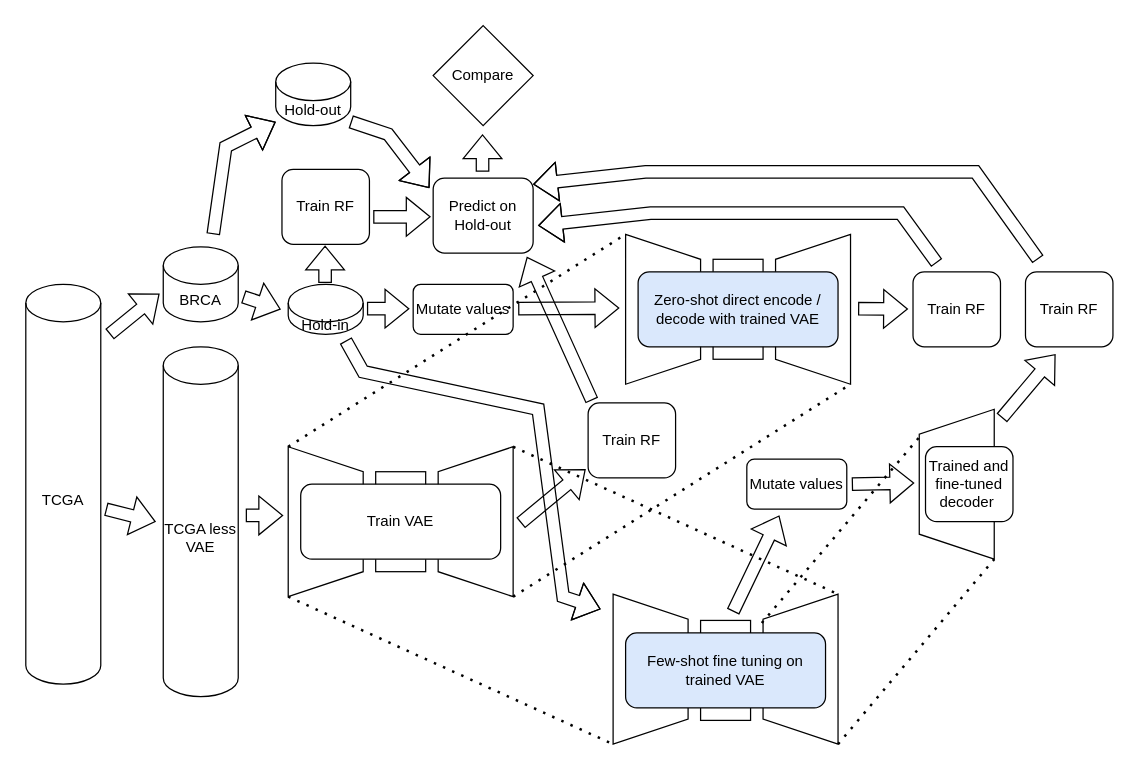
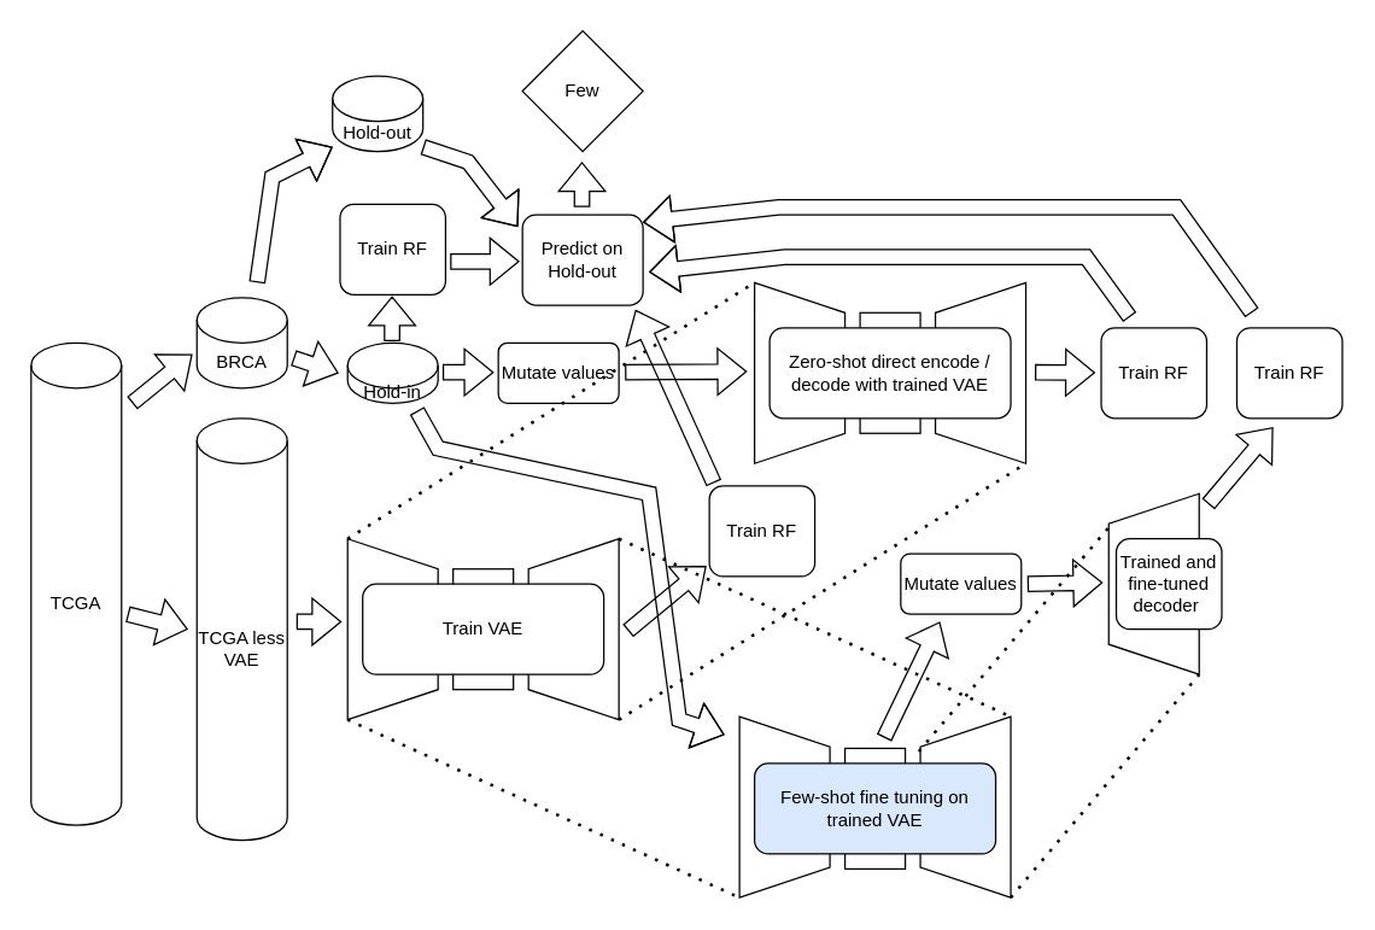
  <mxCell id="0" />
  <mxCell id="1" parent="0" />
  <mxCell id="2" value="TCGA" style="shape=cylinder3;whiteSpace=wrap;html=1;boundedLbl=1;backgroundOutline=1;size=15;" parent="1" vertex="1"><mxGeometry x="20" y="227" width="60" height="320" as="geometry" /></mxCell>
  <mxCell id="3" value="TCGA less VAE" style="shape=cylinder3;whiteSpace=wrap;html=1;boundedLbl=1;backgroundOutline=1;size=15;" parent="1" vertex="1"><mxGeometry x="130" y="277" width="60" height="280" as="geometry" /></mxCell>
  <mxCell id="4" value="BRCA" style="shape=cylinder3;whiteSpace=wrap;html=1;boundedLbl=1;backgroundOutline=1;size=15;" parent="1" vertex="1"><mxGeometry x="130" y="197" width="60" height="60" as="geometry" /></mxCell>
  <mxCell id="5" value="Hold-out" style="shape=cylinder3;whiteSpace=wrap;html=1;boundedLbl=1;backgroundOutline=1;size=15;" parent="1" vertex="1"><mxGeometry x="220" y="50" width="60" height="50" as="geometry" /></mxCell>
  <mxCell id="6" value="Hold-in" style="shape=cylinder3;whiteSpace=wrap;html=1;boundedLbl=1;backgroundOutline=1;size=15;" parent="1" vertex="1"><mxGeometry x="230" y="227" width="60" height="40" as="geometry" /></mxCell>
  <mxCell id="7" value="" style="group" parent="1" vertex="1" connectable="0"><mxGeometry x="230" y="357" width="180" height="120" as="geometry" /></mxCell>
  <mxCell id="8" value="" style="shape=trapezoid;perimeter=trapezoidPerimeter;whiteSpace=wrap;html=1;fixedSize=1;rotation=90;" parent="7" vertex="1"><mxGeometry x="-30" y="30" width="120" height="60" as="geometry" /></mxCell>
  <mxCell id="9" value="" style="shape=trapezoid;perimeter=trapezoidPerimeter;whiteSpace=wrap;html=1;fixedSize=1;rotation=-90;" parent="7" vertex="1"><mxGeometry x="90" y="30" width="120" height="60" as="geometry" /></mxCell>
  <mxCell id="10" value="" style="rounded=0;whiteSpace=wrap;html=1;" parent="7" vertex="1"><mxGeometry x="70" y="20" width="40" height="80" as="geometry" /></mxCell>
  <mxCell id="11" value="" style="shape=flexArrow;endArrow=classic;html=1;rounded=0;" parent="7" edge="1"><mxGeometry width="50" height="50" relative="1" as="geometry"><mxPoint x="-34" y="55" as="sourcePoint" /><mxPoint x="-4" y="55" as="targetPoint" /></mxGeometry></mxCell>
  <mxCell id="12" value="Train VAE" style="rounded=1;whiteSpace=wrap;html=1;" vertex="1" parent="7"><mxGeometry x="10" y="30" width="160" height="60" as="geometry" /></mxCell>
  <mxCell id="13" value="" style="shape=flexArrow;endArrow=classic;html=1;rounded=0;entryX=0;entryY=0.5;entryDx=0;entryDy=0;entryPerimeter=0;" parent="1" edge="1"><mxGeometry width="50" height="50" relative="1" as="geometry"><mxPoint x="84" y="407" as="sourcePoint" /><mxPoint x="124" y="417" as="targetPoint" /></mxGeometry></mxCell>
  <mxCell id="14" value="" style="shape=flexArrow;endArrow=classic;html=1;rounded=0;entryX=0;entryY=0;entryDx=0;entryDy=37.5;entryPerimeter=0;" parent="1" edge="1"><mxGeometry width="50" height="50" relative="1" as="geometry"><mxPoint x="87" y="267" as="sourcePoint" /><mxPoint x="127" y="234.5" as="targetPoint" /></mxGeometry></mxCell>
  <mxCell id="15" value="" style="shape=flexArrow;endArrow=classic;html=1;rounded=0;" parent="1" edge="1"><mxGeometry width="50" height="50" relative="1" as="geometry"><mxPoint x="170" y="187" as="sourcePoint" /><mxPoint x="220" y="97" as="targetPoint" /><Array as="points"><mxPoint x="180" y="117" /></Array></mxGeometry></mxCell>
  <mxCell id="16" value="" style="shape=flexArrow;endArrow=classic;html=1;rounded=0;entryX=0;entryY=0.5;entryDx=0;entryDy=0;entryPerimeter=0;" parent="1" edge="1"><mxGeometry width="50" height="50" relative="1" as="geometry"><mxPoint x="194" y="237" as="sourcePoint" /><mxPoint x="224" y="247" as="targetPoint" /></mxGeometry></mxCell>
  <mxCell id="17" value="Mutate values" style="rounded=1;whiteSpace=wrap;html=1;" parent="1" vertex="1"><mxGeometry x="330" y="227" width="80" height="40" as="geometry" /></mxCell>
  <mxCell id="18" value="" style="shape=flexArrow;endArrow=classic;html=1;rounded=0;entryX=0;entryY=0.5;entryDx=0;entryDy=0;entryPerimeter=0;" parent="1" edge="1"><mxGeometry width="50" height="50" relative="1" as="geometry"><mxPoint x="293" y="246.5" as="sourcePoint" /><mxPoint x="327" y="246.5" as="targetPoint" /></mxGeometry></mxCell>
  <mxCell id="19" value="" style="endArrow=none;dashed=1;html=1;dashPattern=1 3;strokeWidth=2;rounded=0;exitX=0;exitY=1;exitDx=0;exitDy=0;entryX=0;entryY=1;entryDx=0;entryDy=0;" parent="1" source="8" target="22" edge="1"><mxGeometry width="50" height="50" relative="1" as="geometry"><mxPoint x="330" y="367" as="sourcePoint" /><mxPoint x="510" y="227" as="targetPoint" /></mxGeometry></mxCell>
  <mxCell id="20" value="" style="endArrow=none;dashed=1;html=1;dashPattern=1 3;strokeWidth=2;rounded=0;exitX=0;exitY=1;exitDx=0;exitDy=0;entryX=0;entryY=1;entryDx=0;entryDy=0;" parent="1" source="9" target="23" edge="1"><mxGeometry width="50" height="50" relative="1" as="geometry"><mxPoint x="410" y="357" as="sourcePoint" /><mxPoint x="690" y="227" as="targetPoint" /></mxGeometry></mxCell>
  <mxCell id="21" value="" style="group" parent="1" vertex="1" connectable="0"><mxGeometry x="500" y="187" width="180" height="120" as="geometry" /></mxCell>
  <mxCell id="22" value="" style="shape=trapezoid;perimeter=trapezoidPerimeter;whiteSpace=wrap;html=1;fixedSize=1;rotation=90;" parent="21" vertex="1"><mxGeometry x="-30" y="30" width="120" height="60" as="geometry" /></mxCell>
  <mxCell id="23" value="" style="shape=trapezoid;perimeter=trapezoidPerimeter;whiteSpace=wrap;html=1;fixedSize=1;rotation=-90;" parent="21" vertex="1"><mxGeometry x="90" y="30" width="120" height="60" as="geometry" /></mxCell>
  <mxCell id="24" value="" style="rounded=0;whiteSpace=wrap;html=1;" parent="21" vertex="1"><mxGeometry x="70" y="20" width="40" height="80" as="geometry" /></mxCell>
- <mxCell id="25" value="Zero-shot direct encode / decode with trained VAE" style="rounded=1;whiteSpace=wrap;html=1;fillColor=#dae8fc;" vertex="1" parent="21"><mxGeometry x="10" y="30" width="160" height="60" as="geometry" /></mxCell>
+ <mxCell id="25" value="Zero-shot direct encode / decode with trained VAE" style="rounded=1;whiteSpace=wrap;html=1;" vertex="1" parent="21"><mxGeometry x="10" y="30" width="160" height="60" as="geometry" /></mxCell>
  <mxCell id="26" value="" style="shape=flexArrow;endArrow=classic;html=1;rounded=0;" parent="1" edge="1"><mxGeometry width="50" height="50" relative="1" as="geometry"><mxPoint x="414" y="246.5" as="sourcePoint" /><mxPoint x="495" y="246" as="targetPoint" /></mxGeometry></mxCell>
  <mxCell id="27" value="" style="shape=flexArrow;endArrow=classic;html=1;rounded=0;" parent="1" edge="1"><mxGeometry width="50" height="50" relative="1" as="geometry"><mxPoint x="686" y="246.5" as="sourcePoint" /><mxPoint x="726" y="246.767" as="targetPoint" /></mxGeometry></mxCell>
  <mxCell id="28" value="Train RF" style="rounded=1;whiteSpace=wrap;html=1;" parent="1" vertex="1"><mxGeometry x="730" y="217" width="70" height="60" as="geometry" /></mxCell>
  <mxCell id="29" value="" style="shape=flexArrow;endArrow=classic;html=1;rounded=0;" parent="1" edge="1"><mxGeometry width="50" height="50" relative="1" as="geometry"><mxPoint x="749" y="210" as="sourcePoint" /><mxPoint x="430" y="180" as="targetPoint" /><Array as="points"><mxPoint x="720" y="170" /><mxPoint x="520" y="170" /></Array></mxGeometry></mxCell>
  <mxCell id="30" value="" style="shape=flexArrow;endArrow=classic;html=1;rounded=0;exitX=1;exitY=0.94;exitDx=0;exitDy=0;exitPerimeter=0;" parent="1" edge="1" source="5"><mxGeometry width="50" height="50" relative="1" as="geometry"><mxPoint x="293" y="111" as="sourcePoint" /><mxPoint x="343" y="150" as="targetPoint" /><Array as="points"><mxPoint x="310" y="107" /></Array></mxGeometry></mxCell>
  <mxCell id="31" value="Predict on Hold-out" style="rounded=1;whiteSpace=wrap;html=1;" parent="1" vertex="1"><mxGeometry x="346" y="142" width="80" height="60" as="geometry" /></mxCell>
- <mxCell id="32" value="Compare" style="rhombus;whiteSpace=wrap;html=1;" parent="1" vertex="1"><mxGeometry x="346" y="20" width="80" height="80" as="geometry" /></mxCell>
+ <mxCell id="32" value="Few" style="rhombus;whiteSpace=wrap;html=1;" parent="1" vertex="1"><mxGeometry x="346" y="20" width="80" height="80" as="geometry" /></mxCell>
  <mxCell id="33" value="" style="shape=flexArrow;endArrow=classic;html=1;rounded=0;" parent="1" edge="1"><mxGeometry width="50" height="50" relative="1" as="geometry"><mxPoint x="385.5" y="137" as="sourcePoint" /><mxPoint x="385.5" y="107" as="targetPoint" /></mxGeometry></mxCell>
  <mxCell id="34" value="" style="shape=flexArrow;endArrow=classic;html=1;rounded=0;" edge="1" parent="1"><mxGeometry width="50" height="50" relative="1" as="geometry"><mxPoint x="276" y="272" as="sourcePoint" /><mxPoint x="480" y="487" as="targetPoint" /><Array as="points"><mxPoint x="290" y="297" /><mxPoint x="430" y="327" /><mxPoint x="450" y="477" /></Array></mxGeometry></mxCell>
  <mxCell id="35" value="" style="group" vertex="1" connectable="0" parent="1"><mxGeometry x="490" y="475" width="180" height="120" as="geometry" /></mxCell>
  <mxCell id="36" value="" style="shape=trapezoid;perimeter=trapezoidPerimeter;whiteSpace=wrap;html=1;fixedSize=1;rotation=90;" vertex="1" parent="35"><mxGeometry x="-30" y="30" width="120" height="60" as="geometry" /></mxCell>
  <mxCell id="37" value="" style="shape=trapezoid;perimeter=trapezoidPerimeter;whiteSpace=wrap;html=1;fixedSize=1;rotation=-90;" vertex="1" parent="35"><mxGeometry x="90" y="30" width="120" height="60" as="geometry" /></mxCell>
  <mxCell id="38" value="" style="group" vertex="1" connectable="0" parent="35"><mxGeometry x="10" y="21" width="160" height="80" as="geometry" /></mxCell>
  <mxCell id="39" value="" style="rounded=0;whiteSpace=wrap;html=1;" vertex="1" parent="38"><mxGeometry x="60" width="40" height="80" as="geometry" /></mxCell>
  <mxCell id="40" value="Few-shot fine tuning on trained VAE" style="rounded=1;whiteSpace=wrap;html=1;fillColor=#dae8fc;" vertex="1" parent="38"><mxGeometry y="10" width="160" height="60" as="geometry" /></mxCell>
  <mxCell id="41" value="" style="endArrow=none;dashed=1;html=1;dashPattern=1 3;strokeWidth=2;rounded=0;exitX=1;exitY=1;exitDx=0;exitDy=0;entryX=1;entryY=1;entryDx=0;entryDy=0;" edge="1" parent="1" source="9" target="37"><mxGeometry width="50" height="50" relative="1" as="geometry"><mxPoint x="380" y="377" as="sourcePoint" /><mxPoint x="430" y="327" as="targetPoint" /></mxGeometry></mxCell>
  <mxCell id="42" value="" style="endArrow=none;dashed=1;html=1;dashPattern=1 3;strokeWidth=2;rounded=0;exitX=1;exitY=1;exitDx=0;exitDy=0;entryX=1;entryY=1;entryDx=0;entryDy=0;" edge="1" parent="1" target="36"><mxGeometry width="50" height="50" relative="1" as="geometry"><mxPoint x="230" y="477" as="sourcePoint" /><mxPoint x="490" y="557" as="targetPoint" /></mxGeometry></mxCell>
  <mxCell id="43" value="Mutate values" style="rounded=1;whiteSpace=wrap;html=1;" vertex="1" parent="1"><mxGeometry x="597" y="367" width="80" height="40" as="geometry" /></mxCell>
  <mxCell id="44" value="" style="shape=trapezoid;perimeter=trapezoidPerimeter;whiteSpace=wrap;html=1;fixedSize=1;rotation=-90;" vertex="1" parent="1"><mxGeometry x="705" y="357" width="120" height="60" as="geometry" /></mxCell>
  <mxCell id="45" value="" style="shape=flexArrow;endArrow=classic;html=1;rounded=0;" edge="1" parent="1"><mxGeometry width="50" height="50" relative="1" as="geometry"><mxPoint x="681" y="387" as="sourcePoint" /><mxPoint x="731" y="386" as="targetPoint" /></mxGeometry></mxCell>
  <mxCell id="46" value="" style="shape=flexArrow;endArrow=classic;html=1;rounded=0;" edge="1" parent="1"><mxGeometry width="50" height="50" relative="1" as="geometry"><mxPoint x="586" y="489" as="sourcePoint" /><mxPoint x="623" y="412" as="targetPoint" /></mxGeometry></mxCell>
  <mxCell id="47" value="" style="endArrow=none;dashed=1;html=1;dashPattern=1 3;strokeWidth=2;rounded=0;entryX=0.833;entryY=0.033;entryDx=0;entryDy=0;entryPerimeter=0;exitX=0.808;exitY=-0.017;exitDx=0;exitDy=0;exitPerimeter=0;" edge="1" parent="1" source="37" target="44"><mxGeometry width="50" height="50" relative="1" as="geometry"><mxPoint x="610" y="457" as="sourcePoint" /><mxPoint x="660" y="407" as="targetPoint" /></mxGeometry></mxCell>
  <mxCell id="48" value="" style="endArrow=none;dashed=1;html=1;dashPattern=1 3;strokeWidth=2;rounded=0;entryX=0;entryY=1;entryDx=0;entryDy=0;exitX=0;exitY=1;exitDx=0;exitDy=0;" edge="1" parent="1" source="37" target="44"><mxGeometry width="50" height="50" relative="1" as="geometry"><mxPoint x="670" y="557" as="sourcePoint" /><mxPoint x="803.571" y="444.143" as="targetPoint" /></mxGeometry></mxCell>
  <mxCell id="49" value="" style="shape=flexArrow;endArrow=classic;html=1;rounded=0;" edge="1" parent="1"><mxGeometry width="50" height="50" relative="1" as="geometry"><mxPoint x="801" y="334" as="sourcePoint" /><mxPoint x="844" y="283" as="targetPoint" /></mxGeometry></mxCell>
  <mxCell id="50" value="Trained and fine-tuned decoder&amp;nbsp;" style="rounded=1;whiteSpace=wrap;html=1;" vertex="1" parent="1"><mxGeometry x="740" y="357" width="70" height="60" as="geometry" /></mxCell>
  <mxCell id="51" value="Train RF" style="rounded=1;whiteSpace=wrap;html=1;" vertex="1" parent="1"><mxGeometry x="820" y="217" width="70" height="60" as="geometry" /></mxCell>
  <mxCell id="52" value="" style="shape=flexArrow;endArrow=classic;html=1;rounded=0;" edge="1" parent="1"><mxGeometry width="50" height="50" relative="1" as="geometry"><mxPoint x="830" y="207" as="sourcePoint" /><mxPoint x="426" y="147" as="targetPoint" /><Array as="points"><mxPoint x="780" y="137" /><mxPoint x="516" y="137" /></Array></mxGeometry></mxCell>
  <mxCell id="53" value="Train RF" style="rounded=1;whiteSpace=wrap;html=1;" vertex="1" parent="1"><mxGeometry x="225" y="135" width="70" height="60" as="geometry" /></mxCell>
  <mxCell id="54" value="" style="shape=flexArrow;endArrow=classic;html=1;rounded=0;" edge="1" parent="1"><mxGeometry width="50" height="50" relative="1" as="geometry"><mxPoint x="259.5" y="226" as="sourcePoint" /><mxPoint x="259.5" y="196" as="targetPoint" /></mxGeometry></mxCell>
  <mxCell id="55" value="" style="shape=flexArrow;endArrow=classic;html=1;rounded=0;entryX=-0.05;entryY=0.65;entryDx=0;entryDy=0;entryPerimeter=0;" edge="1" parent="1"><mxGeometry width="50" height="50" relative="1" as="geometry"><mxPoint x="298" y="173" as="sourcePoint" /><mxPoint x="344" y="173" as="targetPoint" /></mxGeometry></mxCell>
  <mxCell id="56" value="Train RF" style="rounded=1;whiteSpace=wrap;html=1;" vertex="1" parent="1"><mxGeometry x="470" y="322" width="70" height="60" as="geometry" /></mxCell>
  <mxCell id="57" value="" style="shape=flexArrow;endArrow=classic;html=1;rounded=0;" edge="1" parent="1"><mxGeometry width="50" height="50" relative="1" as="geometry"><mxPoint x="416" y="418" as="sourcePoint" /><mxPoint x="468" y="375" as="targetPoint" /></mxGeometry></mxCell>
  <mxCell id="58" value="" style="shape=flexArrow;endArrow=classic;html=1;rounded=0;" edge="1" parent="1"><mxGeometry width="50" height="50" relative="1" as="geometry"><mxPoint x="473" y="320" as="sourcePoint" /><mxPoint x="421" y="205" as="targetPoint" /></mxGeometry></mxCell>
